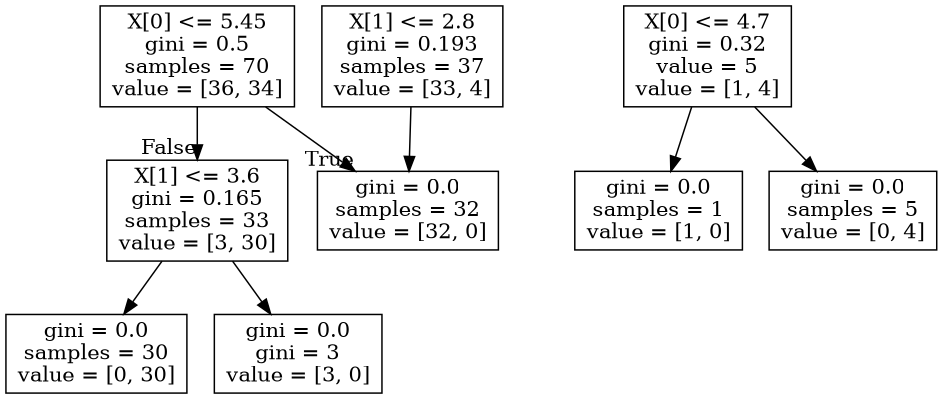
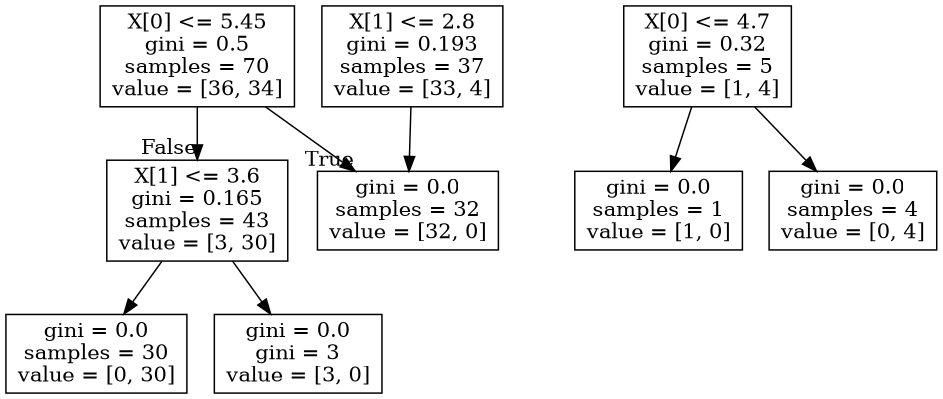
  digraph {
    node [shape=box]
    n1 [label="X[0] <= 5.45\ngini = 0.5\nsamples = 70\nvalue = [36, 34]"]
-   n2 [label="X[1] <= 3.6\ngini = 0.165\nsamples = 33\nvalue = [3, 30]"]
+   n2 [label="X[1] <= 3.6\ngini = 0.165\nsamples = 43\nvalue = [3, 30]"]
    n3 [label="gini = 0.0\nsamples = 32\nvalue = [32, 0]"]
    n4 [label="X[1] <= 2.8\ngini = 0.193\nsamples = 37\nvalue = [33, 4]"]
    n5 [label="gini = 0.0\nsamples = 30\nvalue = [0, 30]"]
    n6 [label="gini = 0.0\ngini = 3\nvalue = [3, 0]"]
-   n7 [label="X[0] <= 4.7\ngini = 0.32\nvalue = 5\nvalue = [1, 4]"]
+   n7 [label="X[0] <= 4.7\ngini = 0.32\nsamples = 5\nvalue = [1, 4]"]
    n8 [label="gini = 0.0\nsamples = 1\nvalue = [1, 0]"]
-   n9 [label="gini = 0.0\nsamples = 5\nvalue = [0, 4]"]
+   n9 [label="gini = 0.0\nsamples = 4\nvalue = [0, 4]"]
    n1 -> n2 [headlabel=False labelangle=-45 labeldistance=2.5]
    n1 -> n3 [headlabel=True labelangle=45 labeldistance=2.5]
    n2 -> n5
    n2 -> n6
    n4 -> n3
    n7 -> n8
    n7 -> n9
  }
